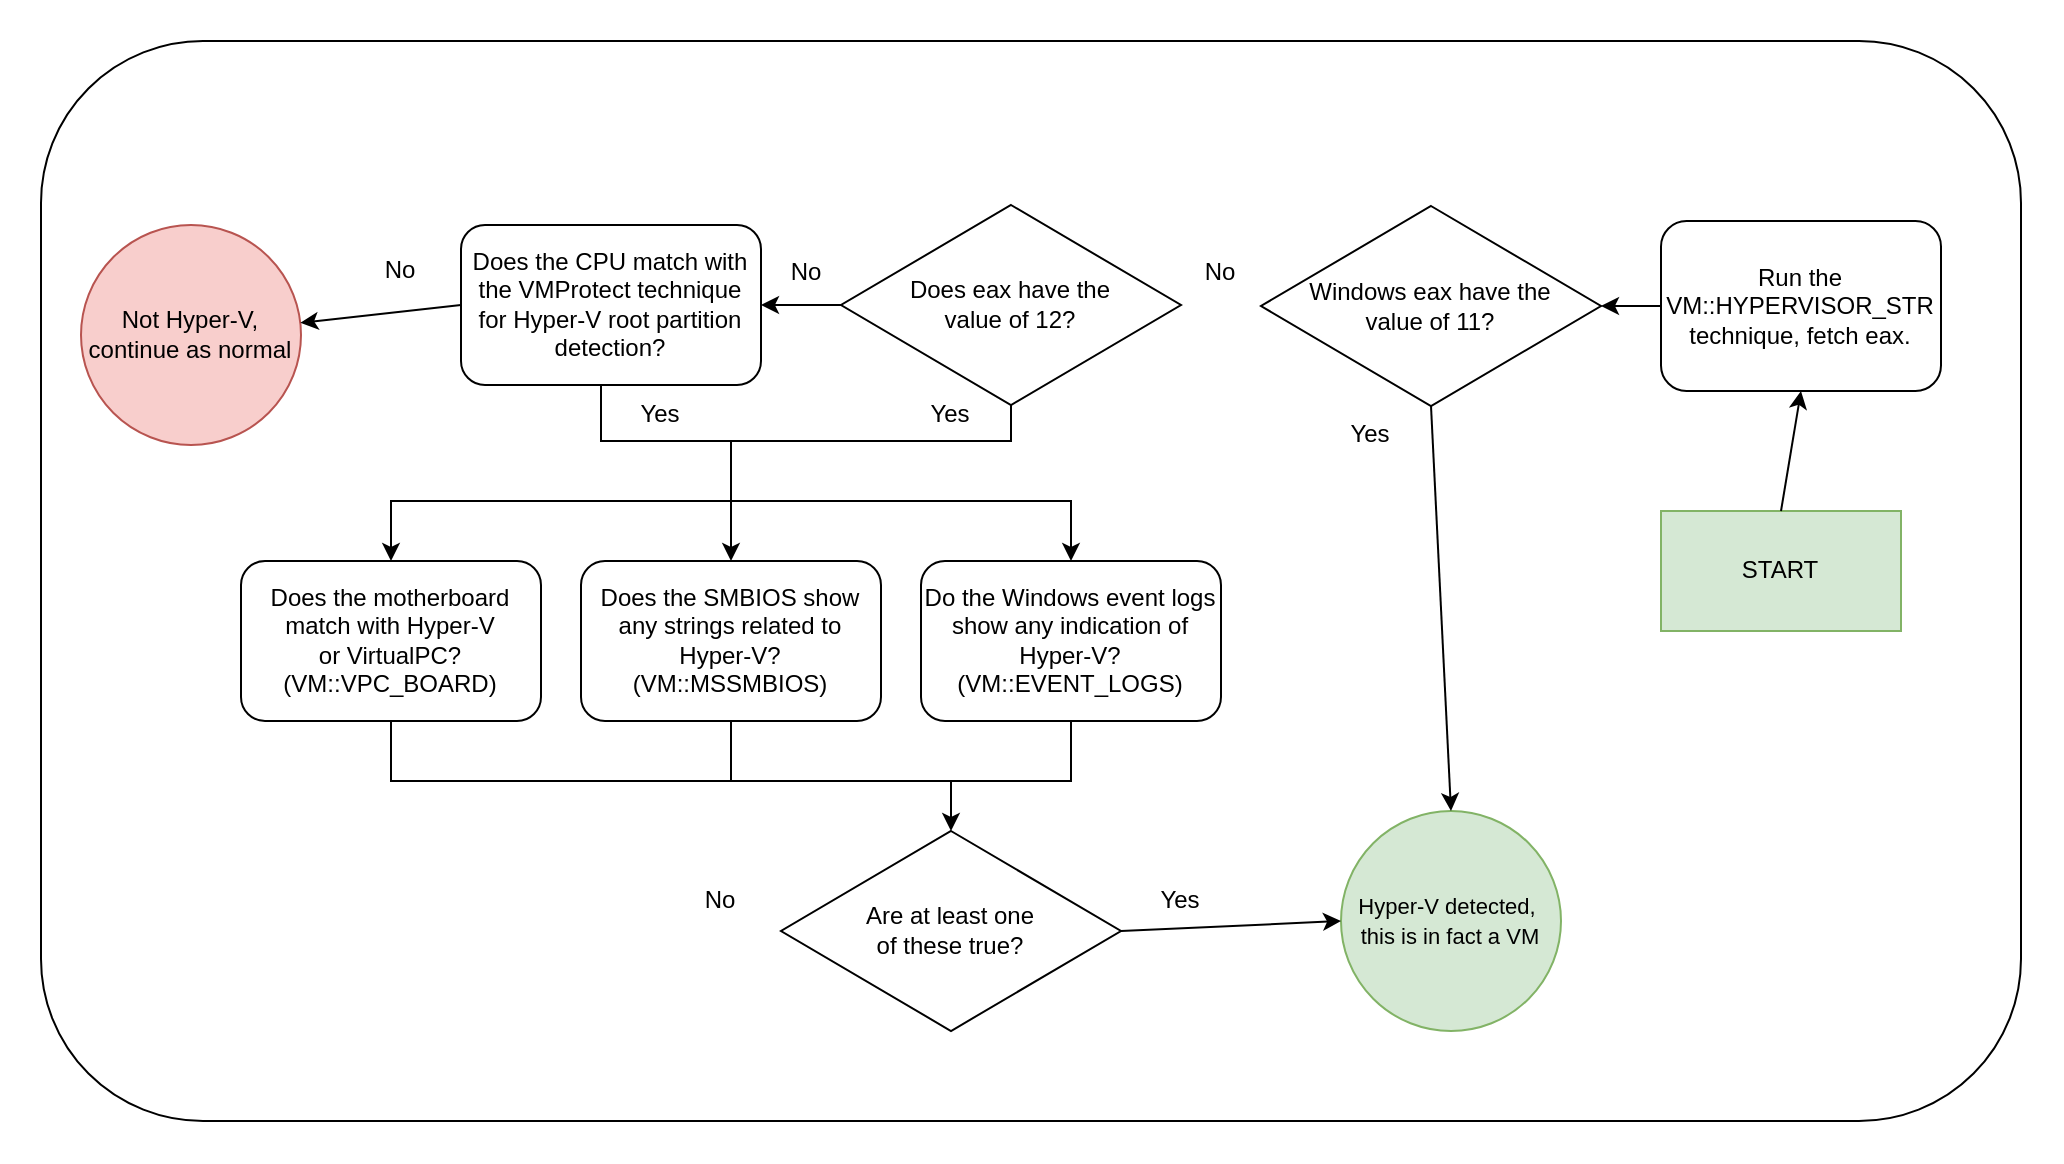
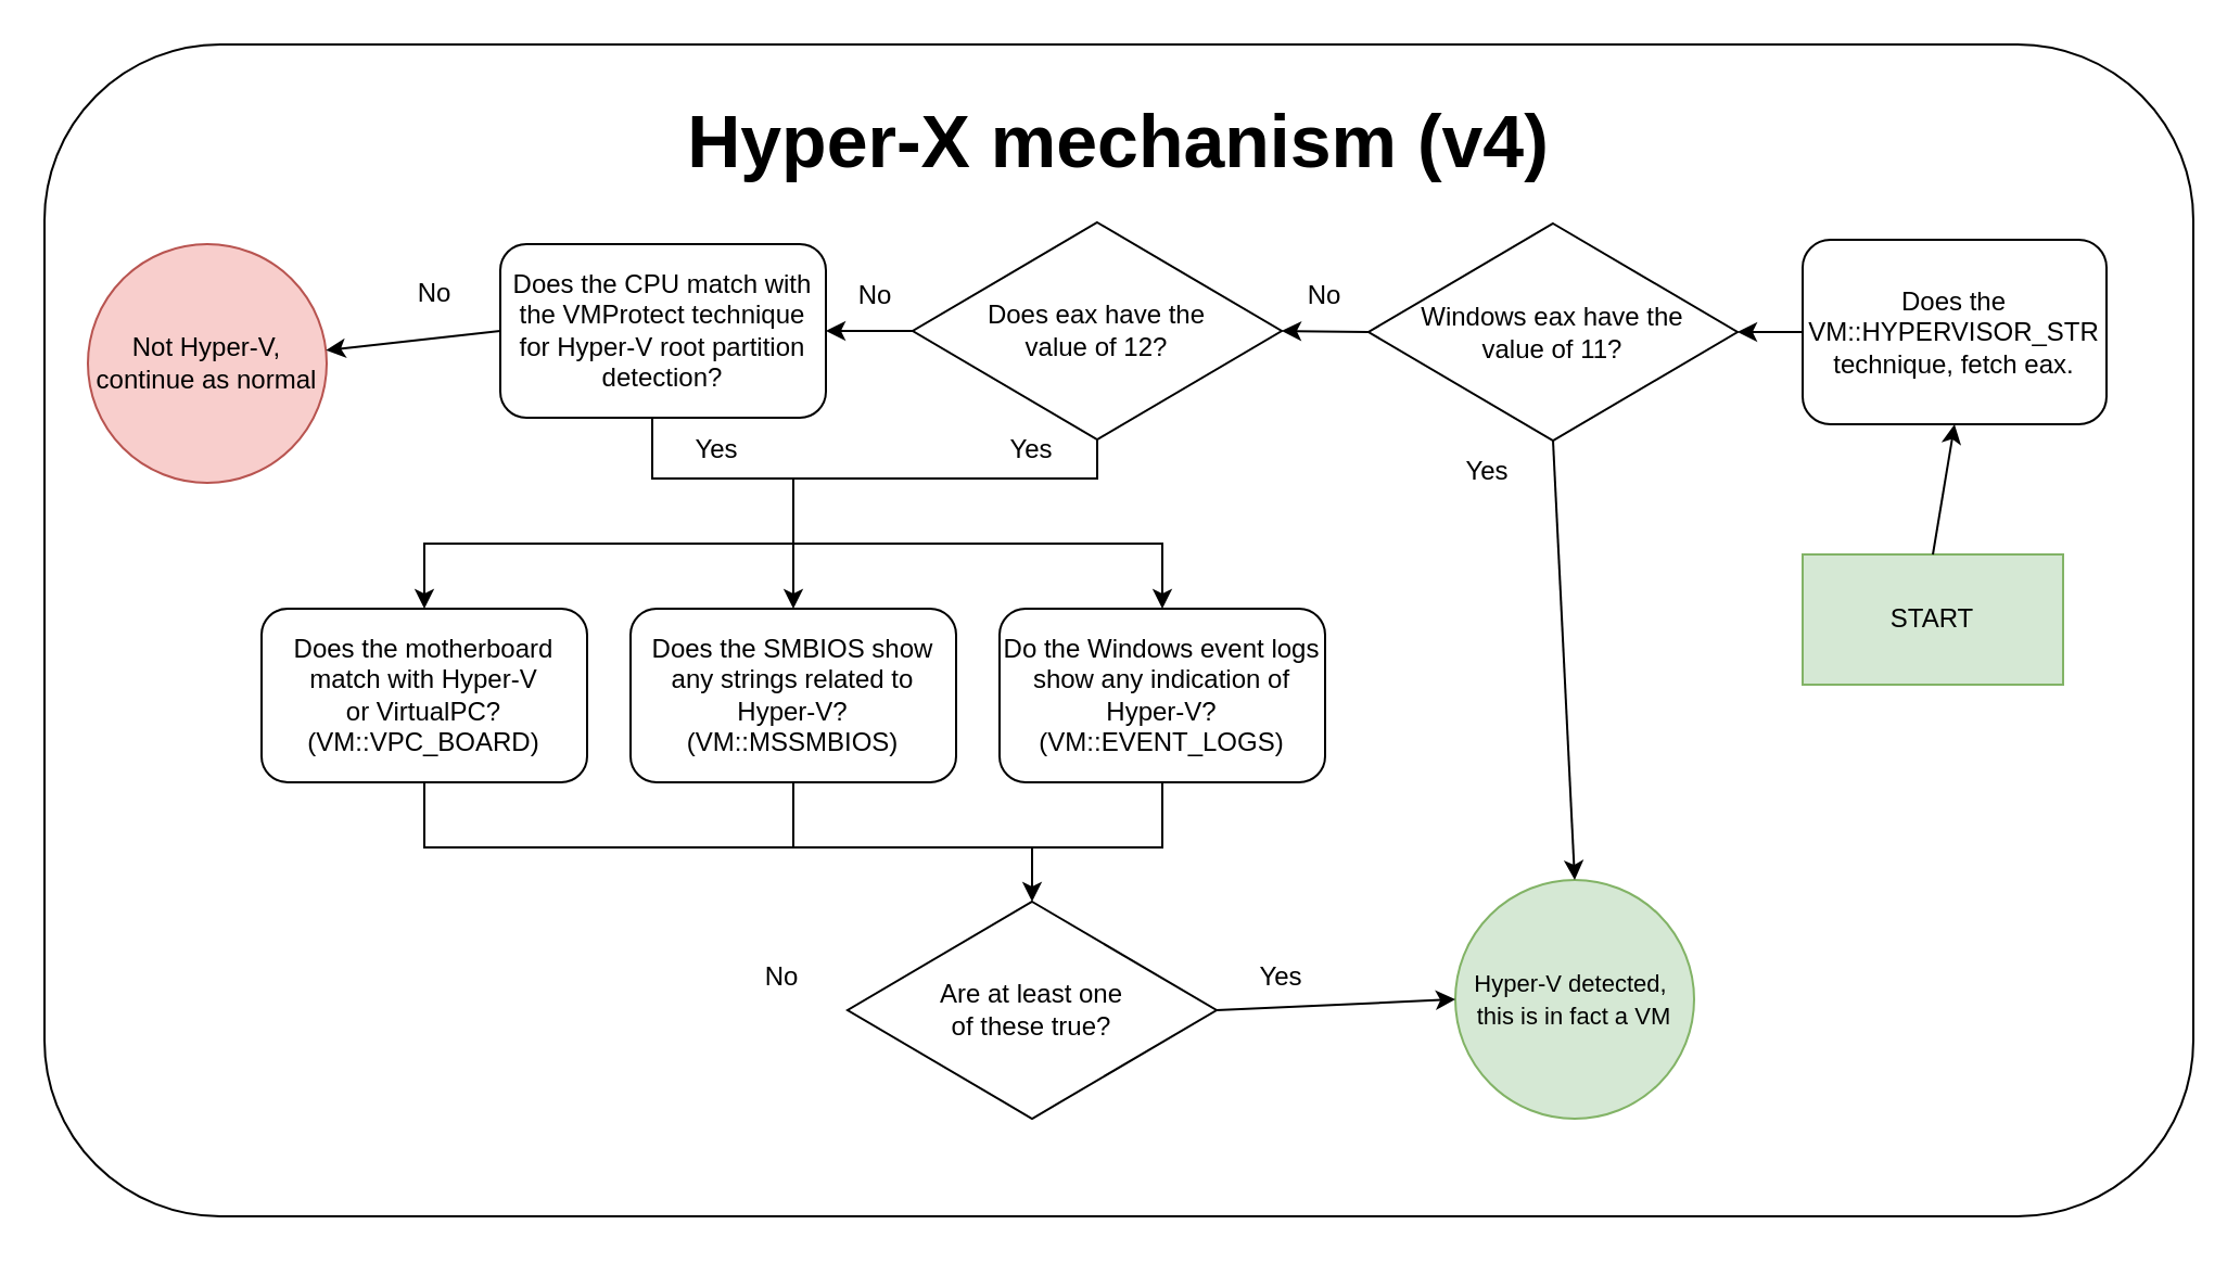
  <mxCell id="0" />
  <mxCell id="1" parent="0" />
  <mxCell id="2" value="" style="rounded=1;whiteSpace=wrap;html=1;" parent="1" vertex="1"><mxGeometry x="20" y="20" width="990" height="540" as="geometry" /></mxCell>
  <mxCell id="3" value="START" style="rounded=0;whiteSpace=wrap;html=1;fillColor=#d5e8d4;strokeColor=#82b366;" parent="1" vertex="1"><mxGeometry x="830" y="255" width="120" height="60" as="geometry" /></mxCell>
- <mxCell id="4" value="&lt;div&gt;Run the VM::HYPERVISOR_STR&lt;/div&gt;&lt;div&gt;technique, fetch eax.&lt;br&gt;&lt;/div&gt;" style="rounded=1;whiteSpace=wrap;html=1;" parent="1" vertex="1"><mxGeometry x="830" y="110" width="140" height="85" as="geometry" /></mxCell>
+ <mxCell id="4" value="&lt;div&gt;Does the VM::HYPERVISOR_STR&lt;/div&gt;&lt;div&gt;technique, fetch eax.&lt;br&gt;&lt;/div&gt;" style="rounded=1;whiteSpace=wrap;html=1;" parent="1" vertex="1"><mxGeometry x="830" y="110" width="140" height="85" as="geometry" /></mxCell>
+ <mxCell id="5" value="Hyper-X mechanism (v4)" style="text;html=1;align=center;verticalAlign=middle;whiteSpace=wrap;rounded=0;fontSize=34;fontStyle=1" parent="1" vertex="1"><mxGeometry x="315" y="50" width="400" height="30" as="geometry" /></mxCell>
  <mxCell id="6" value="Not Hyper-V, continue as normal" style="ellipse;whiteSpace=wrap;html=1;aspect=fixed;fillColor=#f8cecc;strokeColor=#b85450;" parent="1" vertex="1"><mxGeometry x="40" y="112" width="110" height="110" as="geometry" /></mxCell>
  <mxCell id="7" value="Does the SMBIOS show any strings related to Hyper-V?&lt;br&gt;(VM::MSSMBIOS)" style="rounded=1;whiteSpace=wrap;html=1;" parent="1" vertex="1"><mxGeometry x="290" y="280" width="150" height="80" as="geometry" /></mxCell>
  <mxCell id="8" value="Does the motherboard match with Hyper-V&lt;br&gt;or VirtualPC?&lt;br&gt;(VM::VPC_BOARD)" style="rounded=1;whiteSpace=wrap;html=1;" parent="1" vertex="1"><mxGeometry x="120" y="280" width="150" height="80" as="geometry" /></mxCell>
  <mxCell id="9" value="&lt;div&gt;&lt;font style=&quot;font-size: 11px;&quot;&gt;Hyper-V detected,&amp;nbsp;&lt;/font&gt;&lt;/div&gt;&lt;div&gt;&lt;font style=&quot;font-size: 11px;&quot;&gt;this is in fact a VM&lt;/font&gt;&lt;/div&gt;" style="ellipse;whiteSpace=wrap;html=1;aspect=fixed;fillColor=#d5e8d4;strokeColor=#82b366;" parent="1" vertex="1"><mxGeometry x="670" y="405" width="110" height="110" as="geometry" /></mxCell>
  <mxCell id="10" value="Does the CPU match with the VMProtect technique for Hyper-V root partition detection?" style="rounded=1;whiteSpace=wrap;html=1;" parent="1" vertex="1"><mxGeometry x="230" y="112" width="150" height="80" as="geometry" /></mxCell>
  <mxCell id="11" value="Windows eax have the &lt;br&gt;&lt;div&gt;value of 11?&lt;/div&gt;" style="rhombus;whiteSpace=wrap;html=1;" parent="1" vertex="1"><mxGeometry x="630" y="102.5" width="170" height="100" as="geometry" /></mxCell>
  <mxCell id="12" value="Do the Windows event logs show any indication of Hyper-V?&lt;br&gt;(VM::EVENT_LOGS)" style="rounded=1;whiteSpace=wrap;html=1;" parent="1" vertex="1"><mxGeometry x="460" y="280" width="150" height="80" as="geometry" /></mxCell>
  <mxCell id="13" value="Are at least one &lt;br&gt;of these true?" style="rhombus;whiteSpace=wrap;html=1;" parent="1" vertex="1"><mxGeometry x="390" y="415" width="170" height="100" as="geometry" /></mxCell>
  <mxCell id="14" value="Does eax have the &lt;br&gt;&lt;div&gt;value of 12?&lt;/div&gt;" style="rhombus;whiteSpace=wrap;html=1;" vertex="1" parent="1"><mxGeometry x="420" y="102" width="170" height="100" as="geometry" /></mxCell>
  <mxCell id="15" value="" style="endArrow=classic;html=1;rounded=0;exitX=0.5;exitY=1;exitDx=0;exitDy=0;entryX=0.5;entryY=0;entryDx=0;entryDy=0;" edge="1" parent="1" source="11" target="9"><mxGeometry width="50" height="50" relative="1" as="geometry"><mxPoint x="360" y="440" as="sourcePoint" /><mxPoint x="410" y="390" as="targetPoint" /></mxGeometry></mxCell>
  <mxCell id="16" value="" style="endArrow=classic;html=1;rounded=0;exitX=0.5;exitY=0;exitDx=0;exitDy=0;entryX=0.5;entryY=1;entryDx=0;entryDy=0;" edge="1" parent="1" source="3" target="4"><mxGeometry width="50" height="50" relative="1" as="geometry"><mxPoint x="390" y="440" as="sourcePoint" /><mxPoint x="440" y="390" as="targetPoint" /></mxGeometry></mxCell>
  <mxCell id="17" value="" style="endArrow=classic;html=1;rounded=0;exitX=0;exitY=0.5;exitDx=0;exitDy=0;entryX=1;entryY=0.5;entryDx=0;entryDy=0;" edge="1" parent="1" source="4" target="11"><mxGeometry width="50" height="50" relative="1" as="geometry"><mxPoint x="390" y="440" as="sourcePoint" /><mxPoint x="440" y="390" as="targetPoint" /></mxGeometry></mxCell>
+ <mxCell id="18" value="" style="endArrow=classic;html=1;rounded=0;exitX=0;exitY=0.5;exitDx=0;exitDy=0;entryX=1;entryY=0.5;entryDx=0;entryDy=0;" edge="1" parent="1" source="11" target="14"><mxGeometry width="50" height="50" relative="1" as="geometry"><mxPoint x="390" y="440" as="sourcePoint" /><mxPoint x="440" y="390" as="targetPoint" /></mxGeometry></mxCell>
  <mxCell id="19" value="" style="endArrow=classic;html=1;rounded=0;entryX=1;entryY=0.5;entryDx=0;entryDy=0;exitX=0;exitY=0.5;exitDx=0;exitDy=0;" edge="1" parent="1" source="14" target="10"><mxGeometry width="50" height="50" relative="1" as="geometry"><mxPoint x="390" y="440" as="sourcePoint" /><mxPoint x="440" y="390" as="targetPoint" /></mxGeometry></mxCell>
  <mxCell id="20" value="" style="endArrow=classic;html=1;rounded=0;exitX=0;exitY=0.5;exitDx=0;exitDy=0;" edge="1" parent="1" source="10" target="6"><mxGeometry width="50" height="50" relative="1" as="geometry"><mxPoint x="350" y="200" as="sourcePoint" /><mxPoint x="400" y="150" as="targetPoint" /></mxGeometry></mxCell>
  <mxCell id="21" value="" style="endArrow=classic;html=1;rounded=0;entryX=0.5;entryY=0;entryDx=0;entryDy=0;" edge="1" parent="1" target="8"><mxGeometry width="50" height="50" relative="1" as="geometry"><mxPoint x="310" y="250" as="sourcePoint" /><mxPoint x="470" y="150" as="targetPoint" /><Array as="points"><mxPoint x="195" y="250" /></Array></mxGeometry></mxCell>
  <mxCell id="22" value="" style="endArrow=classic;html=1;rounded=0;entryX=0.5;entryY=0;entryDx=0;entryDy=0;" edge="1" parent="1" target="12"><mxGeometry width="50" height="50" relative="1" as="geometry"><mxPoint x="310" y="250" as="sourcePoint" /><mxPoint x="470" y="150" as="targetPoint" /><Array as="points"><mxPoint x="535" y="250" /></Array></mxGeometry></mxCell>
  <mxCell id="23" value="" style="endArrow=none;html=1;rounded=0;exitX=0.5;exitY=1;exitDx=0;exitDy=0;endFill=0;" edge="1" parent="1"><mxGeometry width="50" height="50" relative="1" as="geometry"><mxPoint x="300" y="192" as="sourcePoint" /><mxPoint x="365" y="250" as="targetPoint" /><Array as="points"><mxPoint x="300" y="220" /><mxPoint x="365" y="220" /></Array></mxGeometry></mxCell>
  <mxCell id="24" value="" style="endArrow=none;html=1;rounded=0;exitX=0.5;exitY=1;exitDx=0;exitDy=0;endFill=0;" edge="1" parent="1" source="14"><mxGeometry width="50" height="50" relative="1" as="geometry"><mxPoint x="500" y="210" as="sourcePoint" /><mxPoint x="360" y="220" as="targetPoint" /><Array as="points"><mxPoint x="505" y="220" /></Array></mxGeometry></mxCell>
  <mxCell id="25" value="" style="endArrow=classic;html=1;rounded=0;entryX=0.5;entryY=0;entryDx=0;entryDy=0;" edge="1" parent="1" target="7"><mxGeometry width="50" height="50" relative="1" as="geometry"><mxPoint x="365" y="250" as="sourcePoint" /><mxPoint x="430" y="310" as="targetPoint" /></mxGeometry></mxCell>
  <mxCell id="26" value="" style="endArrow=classic;html=1;rounded=0;entryX=0.5;entryY=0;entryDx=0;entryDy=0;exitX=0.5;exitY=1;exitDx=0;exitDy=0;" edge="1" parent="1" source="8" target="13"><mxGeometry width="50" height="50" relative="1" as="geometry"><mxPoint x="380" y="310" as="sourcePoint" /><mxPoint x="430" y="260" as="targetPoint" /><Array as="points"><mxPoint x="195" y="390" /><mxPoint x="475" y="390" /></Array></mxGeometry></mxCell>
  <mxCell id="27" value="" style="endArrow=none;html=1;rounded=0;entryX=0.5;entryY=1;entryDx=0;entryDy=0;" edge="1" parent="1" target="7"><mxGeometry width="50" height="50" relative="1" as="geometry"><mxPoint x="365" y="390" as="sourcePoint" /><mxPoint x="480" y="260" as="targetPoint" /></mxGeometry></mxCell>
  <mxCell id="28" value="" style="endArrow=none;html=1;rounded=0;entryX=0.5;entryY=1;entryDx=0;entryDy=0;" edge="1" parent="1" target="12"><mxGeometry width="50" height="50" relative="1" as="geometry"><mxPoint x="470" y="390" as="sourcePoint" /><mxPoint x="480" y="260" as="targetPoint" /><Array as="points"><mxPoint x="535" y="390" /></Array></mxGeometry></mxCell>
  <mxCell id="29" value="" style="endArrow=classic;html=1;rounded=0;entryX=0;entryY=0.5;entryDx=0;entryDy=0;exitX=1;exitY=0.5;exitDx=0;exitDy=0;" edge="1" parent="1" source="13" target="9"><mxGeometry width="50" height="50" relative="1" as="geometry"><mxPoint x="430" y="310" as="sourcePoint" /><mxPoint x="480" y="260" as="targetPoint" /></mxGeometry></mxCell>
  <mxCell id="30" value="No" style="text;html=1;align=center;verticalAlign=middle;whiteSpace=wrap;rounded=0;" vertex="1" parent="1"><mxGeometry x="330" y="435" width="60" height="30" as="geometry" /></mxCell>
  <mxCell id="31" value="Yes" style="text;html=1;align=center;verticalAlign=middle;whiteSpace=wrap;rounded=0;" vertex="1" parent="1"><mxGeometry x="560" y="435" width="60" height="30" as="geometry" /></mxCell>
  <mxCell id="32" value="No" style="text;html=1;align=center;verticalAlign=middle;whiteSpace=wrap;rounded=0;" vertex="1" parent="1"><mxGeometry x="170" y="120" width="60" height="30" as="geometry" /></mxCell>
  <mxCell id="33" value="No" style="text;html=1;align=center;verticalAlign=middle;whiteSpace=wrap;rounded=0;" vertex="1" parent="1"><mxGeometry x="373" y="121" width="60" height="30" as="geometry" /></mxCell>
  <mxCell id="34" value="Yes" style="text;html=1;align=center;verticalAlign=middle;whiteSpace=wrap;rounded=0;" vertex="1" parent="1"><mxGeometry x="445" y="192" width="60" height="30" as="geometry" /></mxCell>
  <mxCell id="35" value="Yes" style="text;html=1;align=center;verticalAlign=middle;whiteSpace=wrap;rounded=0;" vertex="1" parent="1"><mxGeometry x="300" y="192" width="60" height="30" as="geometry" /></mxCell>
  <mxCell id="36" value="No" style="text;html=1;align=center;verticalAlign=middle;whiteSpace=wrap;rounded=0;" vertex="1" parent="1"><mxGeometry x="580" y="121" width="60" height="30" as="geometry" /></mxCell>
  <mxCell id="37" value="Yes" style="text;html=1;align=center;verticalAlign=middle;whiteSpace=wrap;rounded=0;" vertex="1" parent="1"><mxGeometry x="655" y="202" width="60" height="30" as="geometry" /></mxCell>
